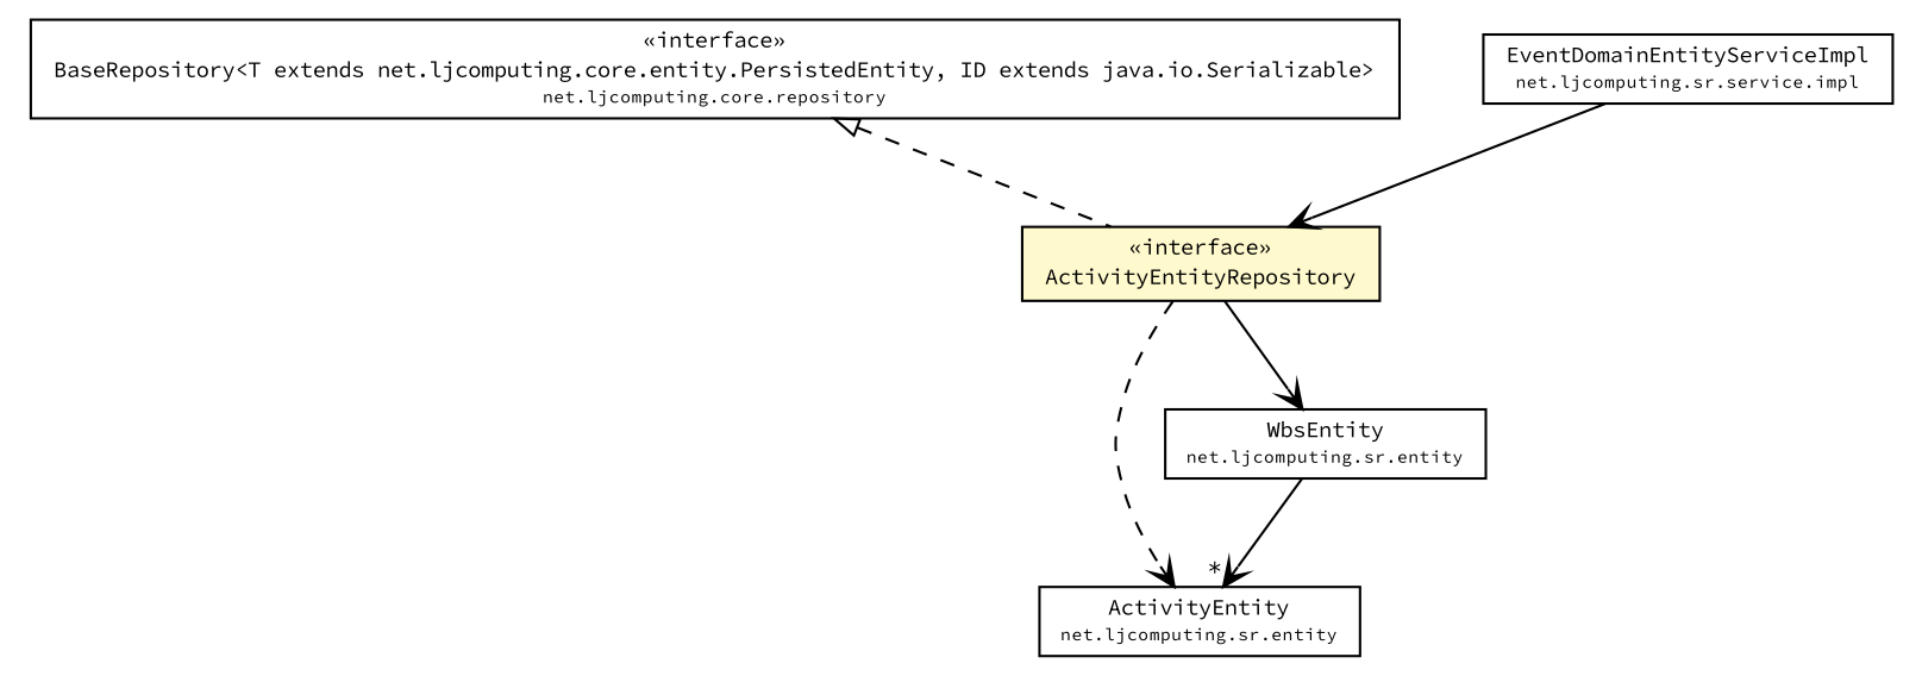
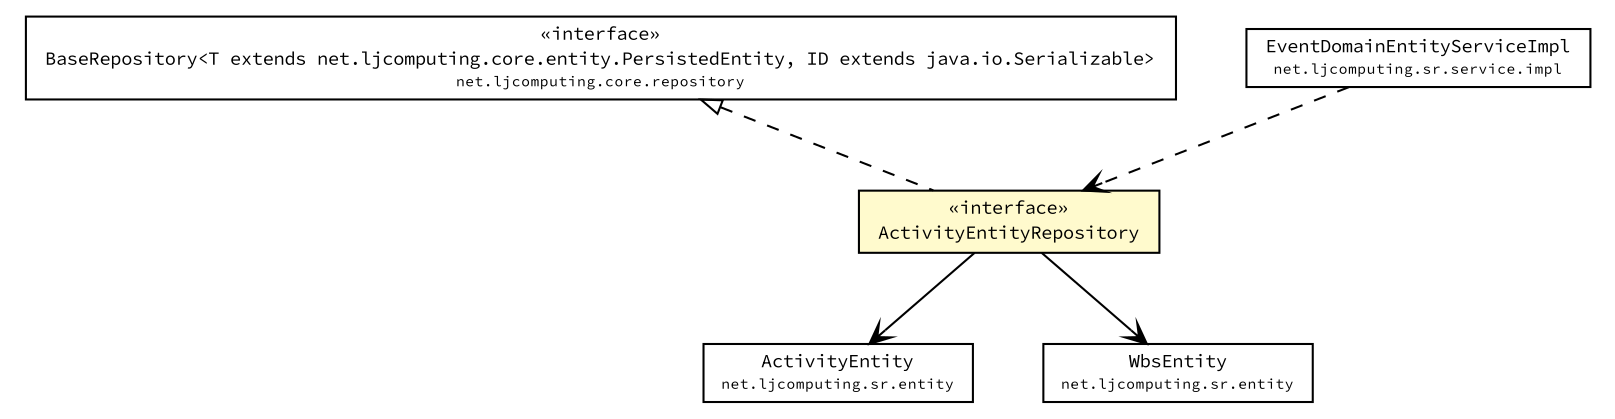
  digraph {
    fontname="Source Code Pro"
    nodesep=0.25
    ranksep=0.5
    node [fontcolor=black fontname="Source Code Pro" fontsize=9.0 shape=plaintext]
    edge [fontname="Source Code Pro" fontsize=10.0 headport=p labelfontname=Helvetica labelfontsize=10 tailport=p arrowhead=open color=black fontcolor=black]
    n1 [label=<<table title="net.ljcomputing.core.repository.BaseRepository" border="0" cellborder="1" cellspacing="0" cellpadding="2" port="p" href="../../core/repository/BaseRepository.html"> 		<tr><td><table border="0" cellspacing="0" cellpadding="1"> <tr><td align="center" balign="center"> &#171;interface&#187; </td></tr> <tr><td align="center" balign="center"> BaseRepository&lt;T extends net.ljcomputing.core.entity.PersistedEntity, ID extends java.io.Serializable&gt; </td></tr> <tr><td align="center" balign="center"><font point-size="7.0"> net.ljcomputing.core.repository </font></td></tr> 		</table></td></tr> 		</table>>]
    n2 [label=<<table title="net.ljcomputing.sr.repository.ActivityEntityRepository" border="0" cellborder="1" cellspacing="0" cellpadding="2" port="p" bgcolor="lemonChiffon" href="./ActivityEntityRepository.html"> 		<tr><td><table border="0" cellspacing="0" cellpadding="1"> <tr><td align="center" balign="center"> &#171;interface&#187; </td></tr> <tr><td align="center" balign="center"> ActivityEntityRepository </td></tr> 		</table></td></tr> 		</table>>]
    n3 [label=<<table title="net.ljcomputing.sr.entity.ActivityEntity" border="0" cellborder="1" cellspacing="0" cellpadding="2" port="p" href="../entity/ActivityEntity.html"> 		<tr><td><table border="0" cellspacing="0" cellpadding="1"> <tr><td align="center" balign="center"> ActivityEntity </td></tr> <tr><td align="center" balign="center"><font point-size="7.0"> net.ljcomputing.sr.entity </font></td></tr> 		</table></td></tr> 		</table>>]
    n4 [label=<<table title="net.ljcomputing.sr.entity.WbsEntity" border="0" cellborder="1" cellspacing="0" cellpadding="2" port="p" href="../entity/WbsEntity.html"> 		<tr><td><table border="0" cellspacing="0" cellpadding="1"> <tr><td align="center" balign="center"> WbsEntity </td></tr> <tr><td align="center" balign="center"><font point-size="7.0"> net.ljcomputing.sr.entity </font></td></tr> 		</table></td></tr> 		</table>>]
    n5 [label=<<table title="net.ljcomputing.sr.service.impl.EventDomainEntityServiceImpl" border="0" cellborder="1" cellspacing="0" cellpadding="2" port="p" href="../service/impl/EventDomainEntityServiceImpl.html"> 		<tr><td><table border="0" cellspacing="0" cellpadding="1"> <tr><td align="center" balign="center"> EventDomainEntityServiceImpl </td></tr> <tr><td align="center" balign="center"><font point-size="7.0"> net.ljcomputing.sr.service.impl </font></td></tr> 		</table></td></tr> 		</table>>]
    n1 -> n2 [arrowtail=empty dir=back fontsize=10 style=dashed arrowhead="" color="" fontcolor=""]
-   n2 -> n3 [style=dashed]
+   n2 -> n3 [style=solid]
    n2 -> n4 [style=solid]
-   n4 -> n3 [headlabel="*"]
-   n5 -> n2
+   n5 -> n2 [style=dashed]
  }
